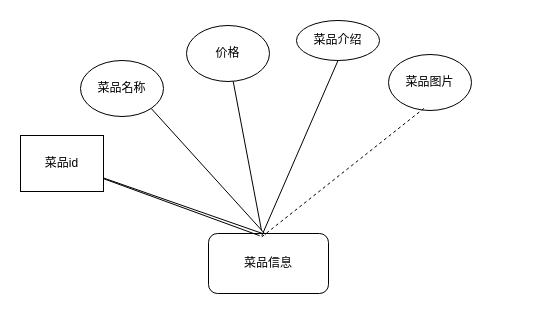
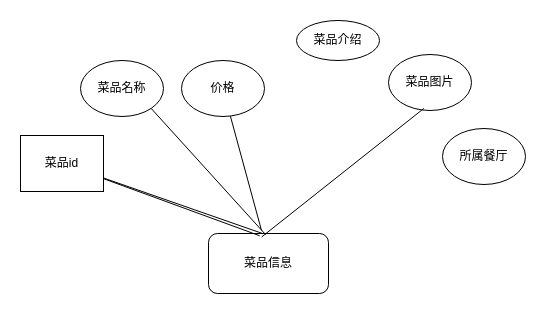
  <mxCell id="0" />
  <mxCell id="1" parent="0" />
- <mxCell id="2" value="价格" style="ellipse;whiteSpace=wrap;html=1;" vertex="1" parent="1"><mxGeometry x="186" y="25" width="83" height="56" as="geometry" /></mxCell>
+ <mxCell id="2" value="价格" style="ellipse;whiteSpace=wrap;html=1;" vertex="1" parent="1"><mxGeometry x="181" y="60" width="83" height="56" as="geometry" /></mxCell>
  <mxCell id="3" value="菜品信息" style="rounded=1;whiteSpace=wrap;html=1;" vertex="1" parent="1"><mxGeometry x="208" y="233" width="120" height="60" as="geometry" /></mxCell>
  <mxCell id="4" value="菜品介绍" style="ellipse;whiteSpace=wrap;html=1;" vertex="1" parent="1"><mxGeometry x="296" y="20" width="83" height="40" as="geometry" /></mxCell>
  <mxCell id="5" value="菜品图片" style="ellipse;whiteSpace=wrap;html=1;" vertex="1" parent="1"><mxGeometry x="388" y="54" width="83" height="56" as="geometry" /></mxCell>
+ <mxCell id="6" value="所属餐厅" style="ellipse;whiteSpace=wrap;html=1;" vertex="1" parent="1"><mxGeometry x="442" y="128" width="83" height="56" as="geometry" /></mxCell>
  <mxCell id="7" value="菜品名称" style="ellipse;whiteSpace=wrap;html=1;" vertex="1" parent="1"><mxGeometry x="80" y="60" width="83" height="56" as="geometry" /></mxCell>
  <mxCell id="8" value="" style="endArrow=none;html=1;rounded=0;entryX=1;entryY=1;entryDx=0;entryDy=0;" edge="1" parent="1" target="7"><mxGeometry width="50" height="50" relative="1" as="geometry"><mxPoint x="265" y="234" as="sourcePoint" /><mxPoint x="264" y="108" as="targetPoint" /></mxGeometry></mxCell>
  <mxCell id="9" value="" style="endArrow=none;html=1;rounded=0;" edge="1" parent="1" target="2"><mxGeometry width="50" height="50" relative="1" as="geometry"><mxPoint x="261" y="230" as="sourcePoint" /><mxPoint x="51" y="60" as="targetPoint" /></mxGeometry></mxCell>
- <mxCell id="10" value="" style="endArrow=none;html=1;rounded=0;entryX=0.5;entryY=1;entryDx=0;entryDy=0;exitX=0.444;exitY=0.037;exitDx=0;exitDy=0;exitPerimeter=0;" edge="1" parent="1" source="3" target="4"><mxGeometry width="50" height="50" relative="1" as="geometry"><mxPoint x="265" y="166" as="sourcePoint" /><mxPoint x="130" y="-15" as="targetPoint" /></mxGeometry></mxCell>
- <mxCell id="11" value="" style="endArrow=none;html=1;rounded=0;entryX=0.426;entryY=0.963;entryDx=0;entryDy=0;exitX=0.444;exitY=0.056;exitDx=0;exitDy=0;exitPerimeter=0;entryPerimeter=0;dashed=1;" edge="1" parent="1" source="3" target="5"><mxGeometry width="50" height="50" relative="1" as="geometry"><mxPoint x="265" y="169" as="sourcePoint" /><mxPoint x="232" y="-62" as="targetPoint" /></mxGeometry></mxCell>
+ <mxCell id="11" value="" style="endArrow=none;html=1;rounded=0;entryX=0.426;entryY=0.963;entryDx=0;entryDy=0;exitX=0.444;exitY=0.056;exitDx=0;exitDy=0;exitPerimeter=0;entryPerimeter=0;" edge="1" parent="1" source="3" target="5"><mxGeometry width="50" height="50" relative="1" as="geometry"><mxPoint x="265" y="169" as="sourcePoint" /><mxPoint x="232" y="-62" as="targetPoint" /></mxGeometry></mxCell>
  <mxCell id="12" value="" style="endArrow=none;html=1;rounded=0;exitX=0.426;exitY=0.037;exitDx=0;exitDy=0;exitPerimeter=0;" edge="1" parent="1" source="3" target="13"><mxGeometry width="50" height="50" relative="1" as="geometry"><mxPoint x="265" y="170" as="sourcePoint" /><mxPoint x="355" y="-64" as="targetPoint" /></mxGeometry></mxCell>
  <mxCell id="13" value="菜品id" style="whiteSpace=wrap;html=1;rounded=0;" vertex="1" parent="1"><mxGeometry x="20" y="135" width="83" height="56" as="geometry" /></mxCell>
  <mxCell id="14" value="" style="endArrow=none;html=1;rounded=0;" edge="1" parent="1" target="13"><mxGeometry width="50" height="50" relative="1" as="geometry"><mxPoint x="262" y="233" as="sourcePoint" /><mxPoint x="80" y="88" as="targetPoint" /></mxGeometry></mxCell>
